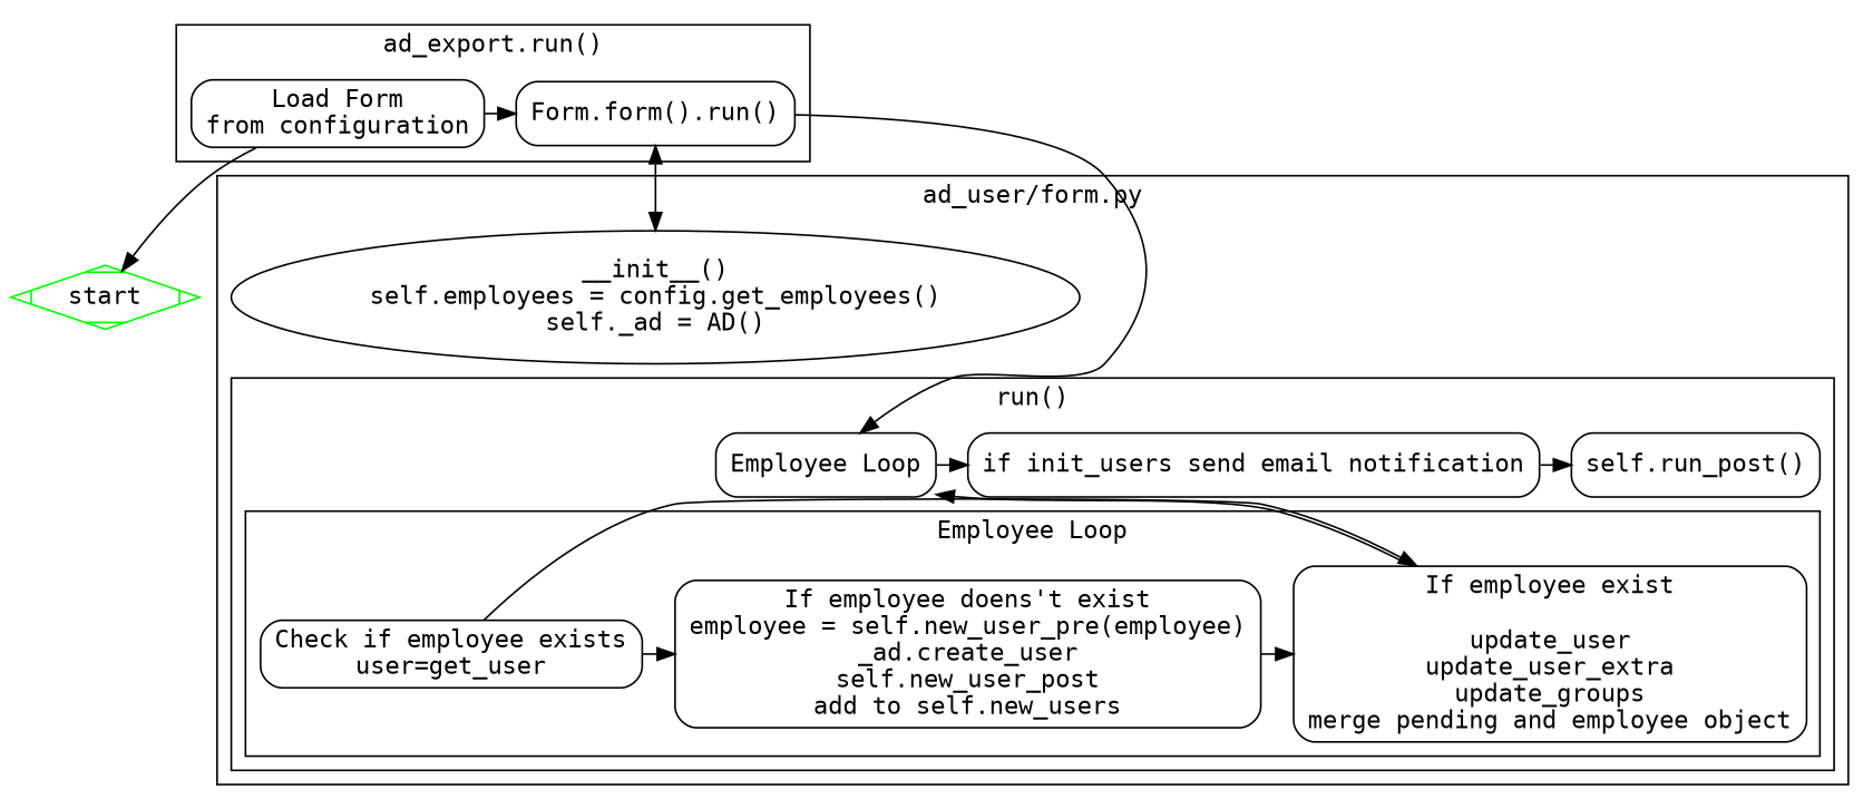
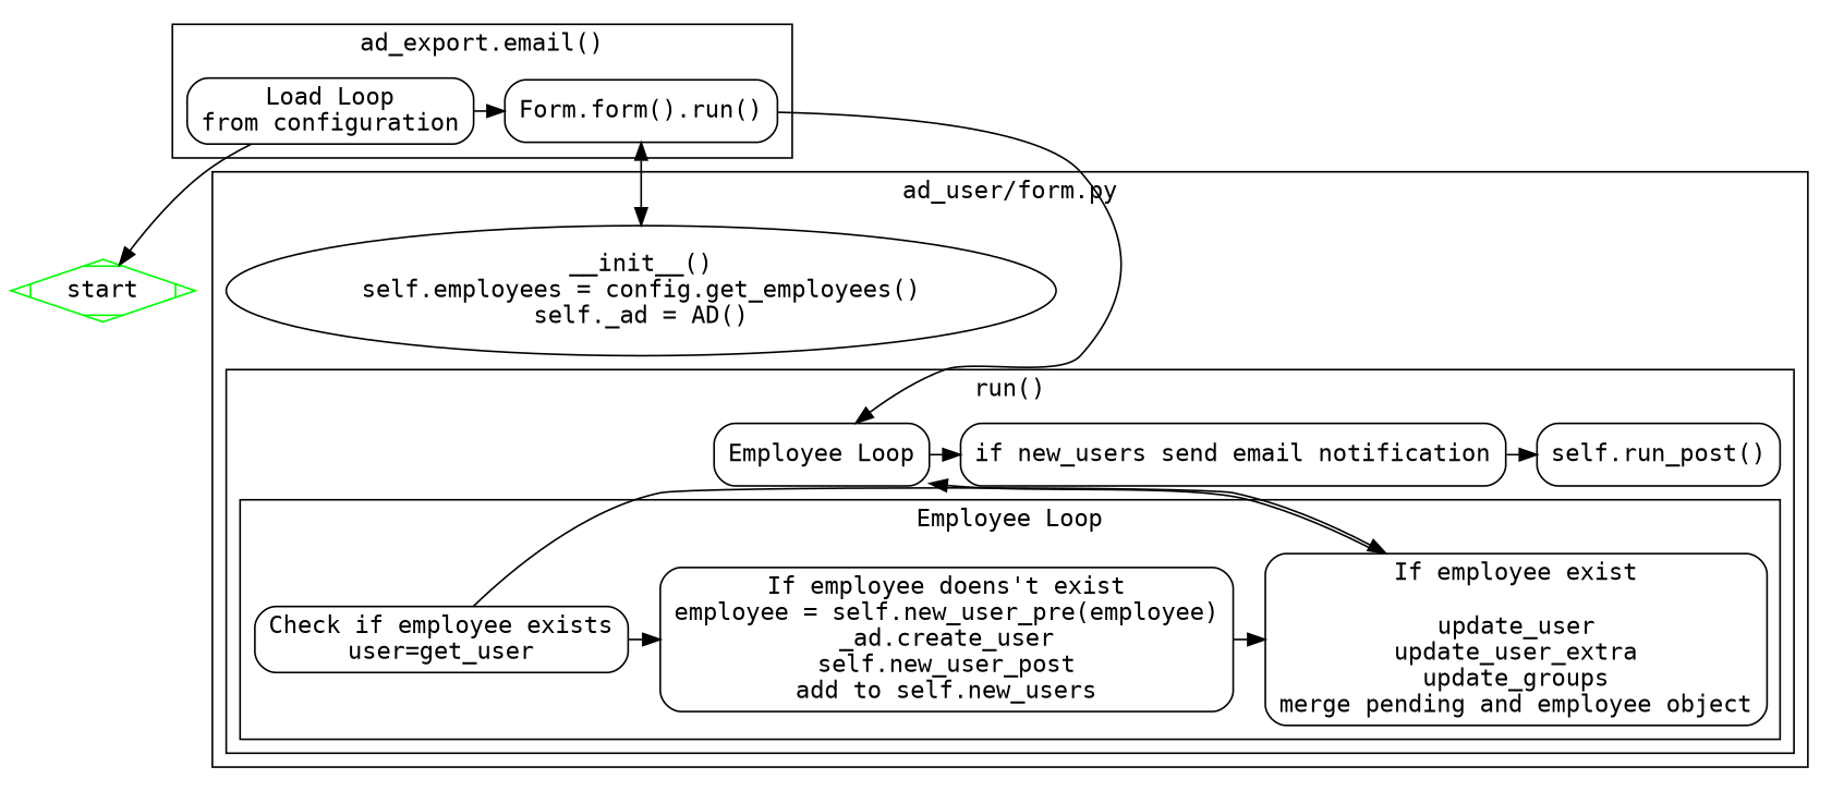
  digraph {
    compound=true
    fontname="DejaVu Sans Mono"
    rank=source
    rankdir=TB
    node [fontname="DejaVu Sans Mono" shape=box style=rounded]
    edge [fontname="DejaVu Sans Mono"]
-   n1 [label="Load Form\nfrom configuration"]
+   n1 [label="Load Loop\nfrom configuration"]
    n2 [label="Form.form().run()"]
    n3 [label="__init__()\nself.employees = config.get_employees()\nself._ad = AD()" shape="" style=""]
    n4 [label="Employee Loop"]
-   n5 [label="if init_users send email notification"]
+   n5 [label="if new_users send email notification"]
    n6 [label="self.run_post()"]
    n7 [label="Check if employee exists\nuser=get_user"]
    n8 [label="If employee doens't exist\nemployee = self.new_user_pre(employee)\n_ad.create_user\nself.new_user_post\nadd to self.new_users"]
    n9 [label="If employee exist\n\nupdate_user\nupdate_user_extra\nupdate_groups\nmerge pending and employee object"]
    start [color=green shape=Mdiamond style=""]
    subgraph cluster_1 {
-     label="ad_export.run()"
+     label="ad_export.email()"
      subgraph sub_2 {
        label="ad_export.run()"
        rank=same
        rankdir=LR
        n1
        n2
      }
    }
    subgraph cluster_3 {
      label="ad_user/form.py"
      subgraph sub_4 {
        label="ad_export/form.py"
        ranksep="1 equally"
        n3
      }
      subgraph cluster_5 {
        label="run()"
        subgraph sub_6 {
          label="run()"
          ranksep="1 equally"
          n4
          n5
          n6
        }
        subgraph cluster_7 {
          label="Employee Loop"
          subgraph sub_8 {
            label="Employee Loop"
            ranksep="1 equally"
            n7
            n8
            n9
          }
        }
      }
    }
    n1 -> n2
    n1 -> start
    n2 -> n3 [dir=both]
    n2 -> n4
    n4 -> n5
    n5 -> n6
    n7 -> n8
    n7 -> n9
    n8 -> n9
    n9 -> n4
  }
